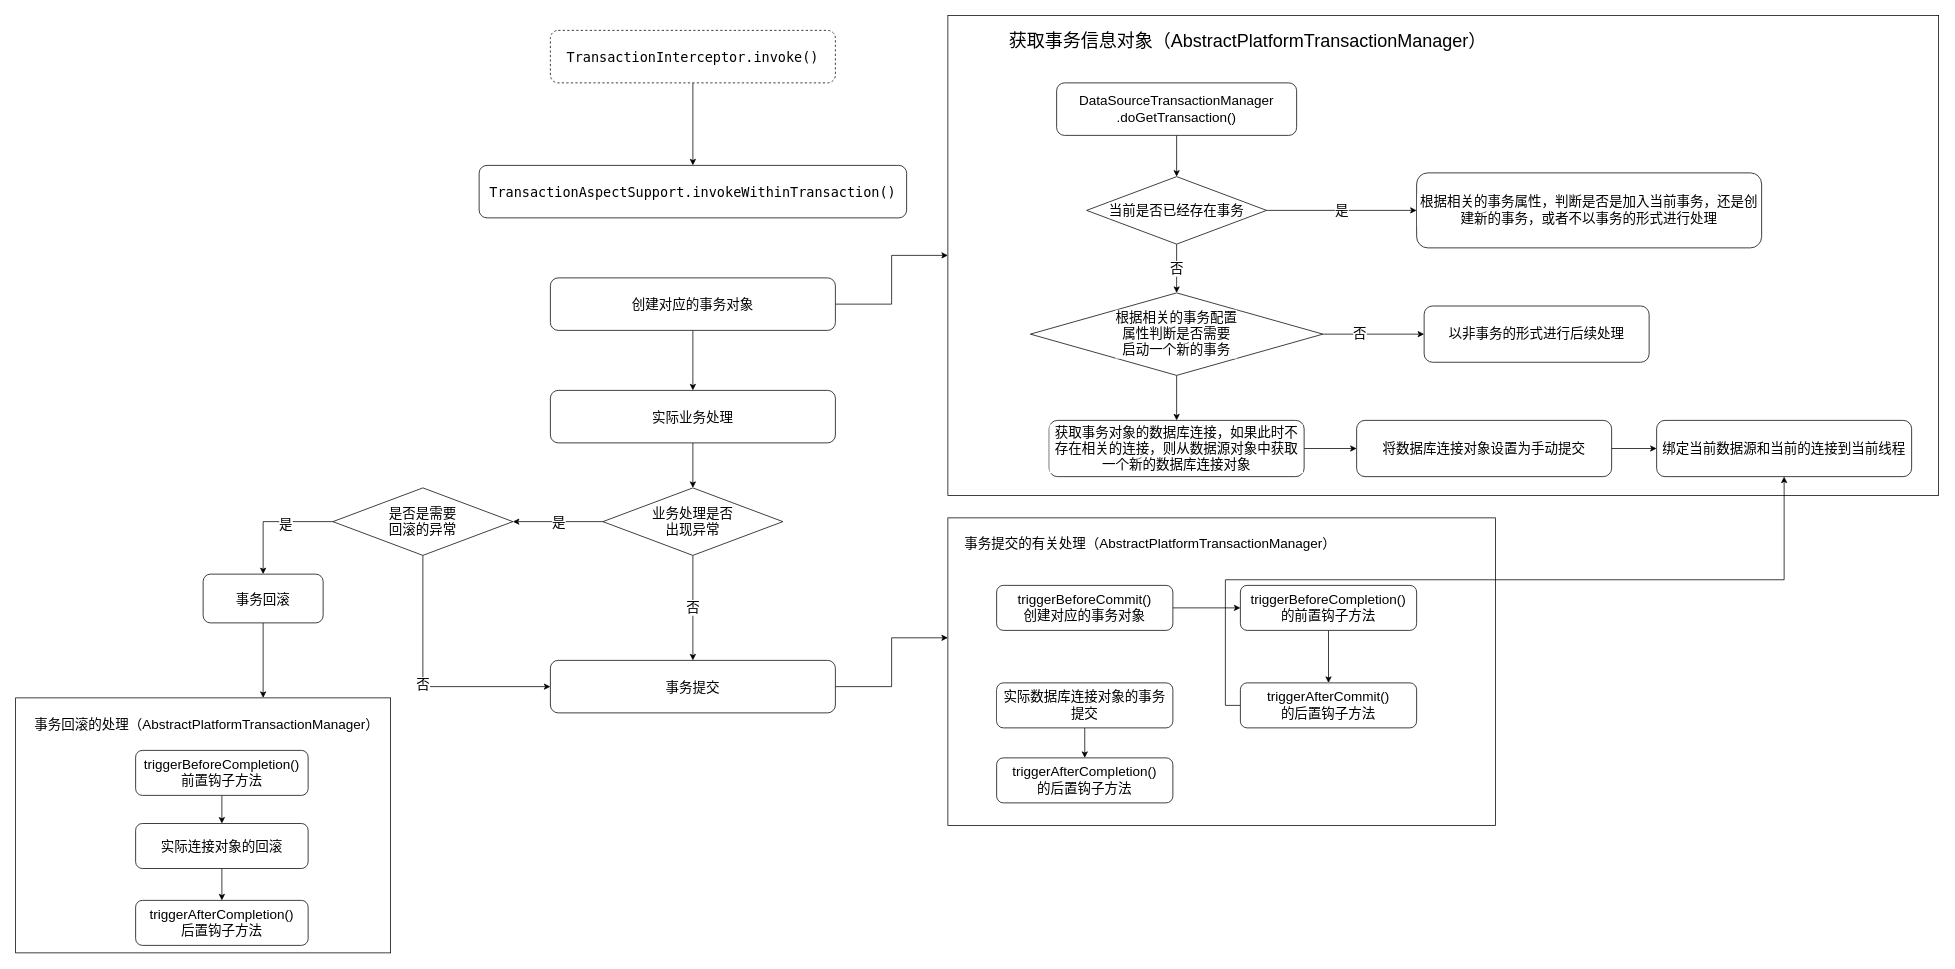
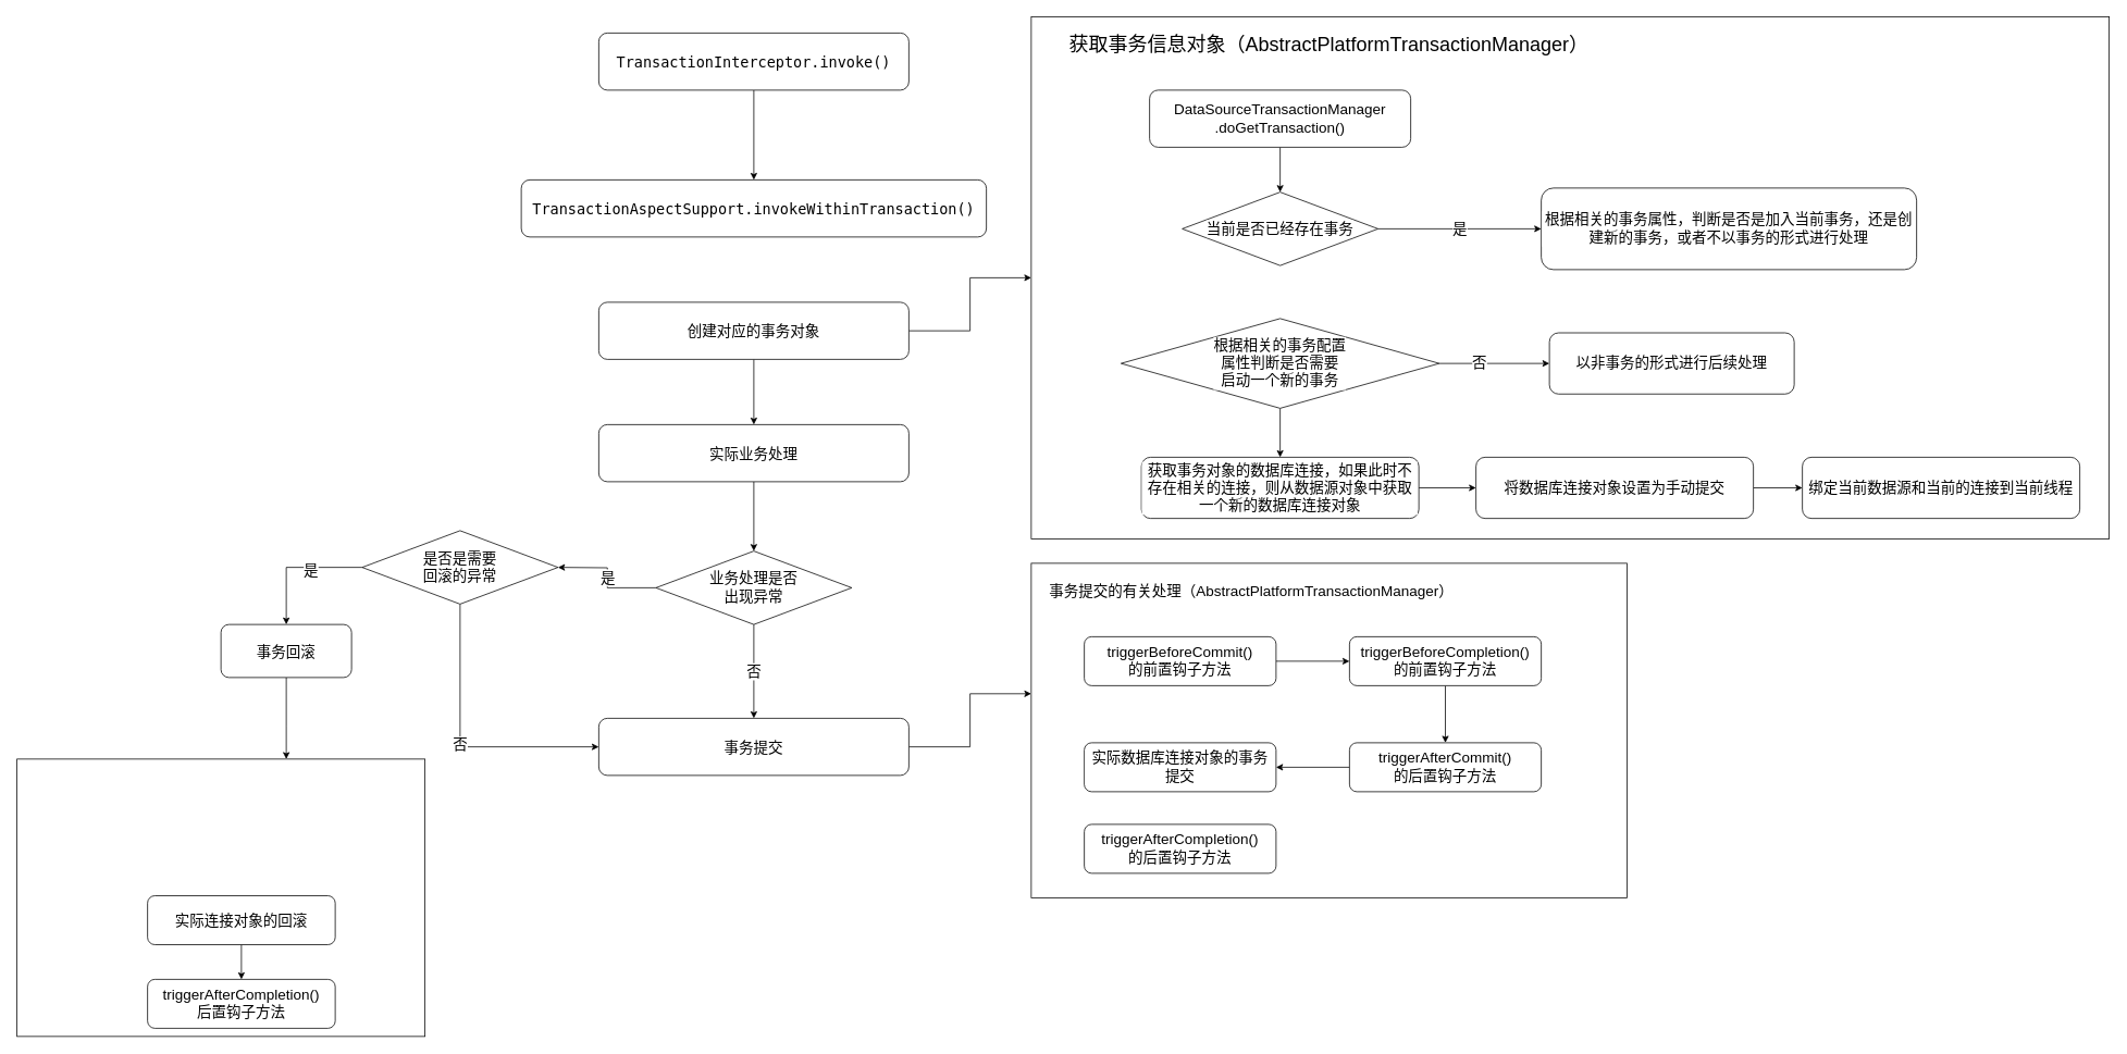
  <mxCell id="0" />
  <mxCell id="1" parent="0" />
  <mxCell id="2" style="edgeStyle=orthogonalEdgeStyle;rounded=0;orthogonalLoop=1;jettySize=auto;html=1;exitX=0.5;exitY=1;exitDx=0;exitDy=0;fontColor=default;" edge="1" parent="1" source="3" target="4"><mxGeometry relative="1" as="geometry" /></mxCell>
- <mxCell id="3" value="&lt;div style=&quot;&quot;&gt;&lt;pre style=&quot;font-family:'JetBrains Mono',monospace;font-size:13.5pt;&quot;&gt;TransactionInterceptor.invoke()&lt;/pre&gt;&lt;/div&gt;" style="rounded=1;whiteSpace=wrap;html=1;fontColor=default;labelBackgroundColor=default;dashed=1;" vertex="1" parent="1"><mxGeometry x="733" y="40" width="380" height="70" as="geometry" /></mxCell>
+ <mxCell id="3" value="&lt;div style=&quot;&quot;&gt;&lt;pre style=&quot;font-family:'JetBrains Mono',monospace;font-size:13.5pt;&quot;&gt;TransactionInterceptor.invoke()&lt;/pre&gt;&lt;/div&gt;" style="rounded=1;whiteSpace=wrap;html=1;fontColor=default;labelBackgroundColor=default;" vertex="1" parent="1"><mxGeometry x="733" y="40" width="380" height="70" as="geometry" /></mxCell>
  <mxCell id="4" value="&lt;div style=&quot;&quot;&gt;&lt;pre style=&quot;font-family:'JetBrains Mono',monospace;font-size:13.5pt;&quot;&gt;TransactionAspectSupport.invokeWithinTransaction()&lt;br&gt;&lt;/pre&gt;&lt;/div&gt;" style="rounded=1;whiteSpace=wrap;html=1;fontColor=default;labelBackgroundColor=default;" vertex="1" parent="1"><mxGeometry x="638" y="220" width="570" height="70" as="geometry" /></mxCell>
  <mxCell id="5" style="edgeStyle=orthogonalEdgeStyle;rounded=0;orthogonalLoop=1;jettySize=auto;html=1;exitX=0.5;exitY=1;exitDx=0;exitDy=0;fontSize=18;fontColor=default;" edge="1" parent="1" source="7" target="25"><mxGeometry relative="1" as="geometry" /></mxCell>
  <mxCell id="6" style="edgeStyle=orthogonalEdgeStyle;rounded=0;orthogonalLoop=1;jettySize=auto;html=1;exitX=1;exitY=0.5;exitDx=0;exitDy=0;entryX=0;entryY=0.5;entryDx=0;entryDy=0;fontSize=24;fontColor=default;" edge="1" parent="1" source="7" target="51"><mxGeometry relative="1" as="geometry" /></mxCell>
  <mxCell id="7" value="&lt;div style=&quot;&quot;&gt;&lt;pre style=&quot;font-family:'JetBrains Mono',monospace;font-size:13.5pt;&quot;&gt;创建对应的事务对象&lt;/pre&gt;&lt;/div&gt;" style="rounded=1;whiteSpace=wrap;html=1;fontColor=default;labelBackgroundColor=default;" vertex="1" parent="1"><mxGeometry x="733" y="370" width="380" height="70" as="geometry" /></mxCell>
  <mxCell id="8" style="edgeStyle=orthogonalEdgeStyle;rounded=0;orthogonalLoop=1;jettySize=auto;html=1;exitX=0.5;exitY=1;exitDx=0;exitDy=0;entryX=0.5;entryY=0;entryDx=0;entryDy=0;fontSize=18;fontColor=default;" edge="1" parent="1" source="9" target="12"><mxGeometry relative="1" as="geometry" /></mxCell>
  <mxCell id="9" value="DataSourceTransactionManager&lt;br style=&quot;font-size: 18px;&quot;&gt;.doGetTransaction()" style="rounded=1;whiteSpace=wrap;html=1;labelBackgroundColor=default;fontColor=default;fontSize=18;" vertex="1" parent="1"><mxGeometry x="1408" y="110" width="320" height="70" as="geometry" /></mxCell>
- <mxCell id="10" value="否" style="edgeStyle=orthogonalEdgeStyle;rounded=0;orthogonalLoop=1;jettySize=auto;html=1;exitX=0.5;exitY=1;exitDx=0;exitDy=0;entryX=0.5;entryY=0;entryDx=0;entryDy=0;fontSize=18;fontColor=default;" edge="1" parent="1" source="12" target="16"><mxGeometry relative="1" as="geometry" /></mxCell>
  <mxCell id="11" value="是" style="edgeStyle=orthogonalEdgeStyle;rounded=0;orthogonalLoop=1;jettySize=auto;html=1;exitX=1;exitY=0.5;exitDx=0;exitDy=0;fontSize=18;fontColor=default;" edge="1" parent="1" source="12" target="17"><mxGeometry relative="1" as="geometry" /></mxCell>
  <mxCell id="12" value="当前是否已经存在事务" style="rhombus;whiteSpace=wrap;html=1;labelBackgroundColor=default;fontSize=18;fontColor=default;" vertex="1" parent="1"><mxGeometry x="1448" y="235" width="240" height="90" as="geometry" /></mxCell>
  <mxCell id="13" style="edgeStyle=orthogonalEdgeStyle;rounded=0;orthogonalLoop=1;jettySize=auto;html=1;exitX=1;exitY=0.5;exitDx=0;exitDy=0;entryX=0;entryY=0.5;entryDx=0;entryDy=0;fontSize=18;fontColor=default;" edge="1" parent="1" source="16" target="18"><mxGeometry relative="1" as="geometry" /></mxCell>
  <mxCell id="14" value="否" style="edgeLabel;html=1;align=center;verticalAlign=middle;resizable=0;points=[];fontSize=18;fontColor=default;" vertex="1" connectable="0" parent="13"><mxGeometry x="-0.296" y="1" relative="1" as="geometry"><mxPoint as="offset" /></mxGeometry></mxCell>
  <mxCell id="15" style="edgeStyle=orthogonalEdgeStyle;rounded=0;orthogonalLoop=1;jettySize=auto;html=1;exitX=0.5;exitY=1;exitDx=0;exitDy=0;entryX=0.5;entryY=0;entryDx=0;entryDy=0;fontSize=18;fontColor=default;" edge="1" parent="1" source="16" target="20"><mxGeometry relative="1" as="geometry" /></mxCell>
  <mxCell id="16" value="根据相关的事务配置&lt;br&gt;属性判断是否需要&lt;br&gt;启动一个新的事务" style="rhombus;whiteSpace=wrap;html=1;labelBackgroundColor=default;fontSize=18;fontColor=default;" vertex="1" parent="1"><mxGeometry x="1373" y="390" width="390" height="110" as="geometry" /></mxCell>
  <mxCell id="17" value="根据相关的事务属性，判断是否是加入当前事务，还是创建新的事务，或者不以事务的形式进行处理" style="rounded=1;whiteSpace=wrap;html=1;labelBackgroundColor=default;fontSize=18;fontColor=default;" vertex="1" parent="1"><mxGeometry x="1888" y="230" width="460" height="100" as="geometry" /></mxCell>
  <mxCell id="18" value="以非事务的形式进行后续处理" style="rounded=1;whiteSpace=wrap;html=1;labelBackgroundColor=default;fontSize=18;fontColor=default;" vertex="1" parent="1"><mxGeometry x="1898" y="407.5" width="300" height="75" as="geometry" /></mxCell>
  <mxCell id="19" style="edgeStyle=orthogonalEdgeStyle;rounded=0;orthogonalLoop=1;jettySize=auto;html=1;exitX=1;exitY=0.5;exitDx=0;exitDy=0;entryX=0;entryY=0.5;entryDx=0;entryDy=0;fontSize=18;fontColor=default;" edge="1" parent="1" source="20" target="22"><mxGeometry relative="1" as="geometry" /></mxCell>
  <mxCell id="20" value="获取事务对象的数据库连接，如果此时不存在相关的连接，则从数据源对象中获取一个新的数据库连接对象" style="rounded=1;whiteSpace=wrap;html=1;labelBackgroundColor=default;fontSize=18;fontColor=default;" vertex="1" parent="1"><mxGeometry x="1398" y="560" width="340" height="75" as="geometry" /></mxCell>
  <mxCell id="21" style="edgeStyle=orthogonalEdgeStyle;rounded=0;orthogonalLoop=1;jettySize=auto;html=1;exitX=1;exitY=0.5;exitDx=0;exitDy=0;fontSize=18;fontColor=default;" edge="1" parent="1" source="22" target="23"><mxGeometry relative="1" as="geometry" /></mxCell>
  <mxCell id="22" value="将数据库连接对象设置为手动提交" style="rounded=1;whiteSpace=wrap;html=1;labelBackgroundColor=default;fontSize=18;fontColor=default;" vertex="1" parent="1"><mxGeometry x="1808" y="560" width="340" height="75" as="geometry" /></mxCell>
  <mxCell id="23" value="绑定当前数据源和当前的连接到当前线程" style="rounded=1;whiteSpace=wrap;html=1;labelBackgroundColor=default;fontSize=18;fontColor=default;" vertex="1" parent="1"><mxGeometry x="2208" y="560" width="340" height="75" as="geometry" /></mxCell>
  <mxCell id="24" style="edgeStyle=orthogonalEdgeStyle;rounded=0;orthogonalLoop=1;jettySize=auto;html=1;exitX=0.5;exitY=1;exitDx=0;exitDy=0;fontSize=18;fontColor=default;" edge="1" parent="1" source="25" target="28"><mxGeometry relative="1" as="geometry" /></mxCell>
  <mxCell id="25" value="&lt;div style=&quot;&quot;&gt;&lt;pre style=&quot;font-family:'JetBrains Mono',monospace;font-size:13.5pt;&quot;&gt;实际业务处理&lt;/pre&gt;&lt;/div&gt;" style="rounded=1;whiteSpace=wrap;html=1;fontColor=default;labelBackgroundColor=default;" vertex="1" parent="1"><mxGeometry x="733" y="520" width="380" height="70" as="geometry" /></mxCell>
  <mxCell id="26" value="是" style="edgeStyle=orthogonalEdgeStyle;rounded=0;orthogonalLoop=1;jettySize=auto;html=1;exitX=0;exitY=0.5;exitDx=0;exitDy=0;fontSize=18;fontColor=default;" edge="1" parent="1" source="28"><mxGeometry relative="1" as="geometry"><mxPoint y="695" as="targetPoint" x="683" /></mxGeometry></mxCell>
  <mxCell id="27" value="否" style="edgeStyle=orthogonalEdgeStyle;rounded=0;orthogonalLoop=1;jettySize=auto;html=1;exitX=0.5;exitY=1;exitDx=0;exitDy=0;fontSize=18;fontColor=default;" edge="1" parent="1" source="28" target="41"><mxGeometry relative="1" as="geometry" /></mxCell>
- <mxCell id="28" value="业务处理是否&lt;br&gt;出现异常" style="rhombus;whiteSpace=wrap;html=1;labelBackgroundColor=default;fontSize=18;fontColor=default;" vertex="1" parent="1"><mxGeometry x="803" y="650" width="240" height="90" as="geometry" /></mxCell>
+ <mxCell id="28" value="业务处理是否&lt;br&gt;出现异常" style="rhombus;whiteSpace=wrap;html=1;labelBackgroundColor=default;fontSize=18;fontColor=default;" vertex="1" parent="1"><mxGeometry x="803" y="675" width="240" height="90" as="geometry" /></mxCell>
  <mxCell id="29" style="edgeStyle=orthogonalEdgeStyle;rounded=0;orthogonalLoop=1;jettySize=auto;html=1;exitX=0;exitY=0.5;exitDx=0;exitDy=0;entryX=0.5;entryY=0;entryDx=0;entryDy=0;fontSize=18;fontColor=default;" edge="1" parent="1" source="32" target="34"><mxGeometry relative="1" as="geometry" /></mxCell>
  <mxCell id="30" value="是" style="edgeLabel;html=1;align=center;verticalAlign=middle;resizable=0;points=[];fontSize=18;fontColor=default;" vertex="1" connectable="0" parent="29"><mxGeometry x="-0.215" y="3" relative="1" as="geometry"><mxPoint as="offset" /></mxGeometry></mxCell>
  <mxCell id="31" value="否" style="edgeStyle=orthogonalEdgeStyle;rounded=0;orthogonalLoop=1;jettySize=auto;html=1;exitX=0.5;exitY=1;exitDx=0;exitDy=0;entryX=0;entryY=0.5;entryDx=0;entryDy=0;fontSize=18;fontColor=default;" edge="1" parent="1" source="32" target="41"><mxGeometry relative="1" as="geometry" /></mxCell>
  <mxCell id="32" value="是否是需要&lt;br&gt;回滚的异常" style="rhombus;whiteSpace=wrap;html=1;labelBackgroundColor=default;fontSize=18;fontColor=default;" vertex="1" parent="1"><mxGeometry x="443" y="650" width="240" height="90" as="geometry" /></mxCell>
  <mxCell id="33" style="edgeStyle=orthogonalEdgeStyle;rounded=0;orthogonalLoop=1;jettySize=auto;html=1;exitX=0.5;exitY=1;exitDx=0;exitDy=0;fontSize=24;fontColor=default;" edge="1" parent="1" source="34" target="53"><mxGeometry relative="1" as="geometry"><Array as="points"><mxPoint x="350" y="890" /><mxPoint x="350" y="890" /></Array></mxGeometry></mxCell>
  <mxCell id="34" value="&lt;div style=&quot;&quot;&gt;&lt;pre style=&quot;font-family:'JetBrains Mono',monospace;font-size:13.5pt;&quot;&gt;事务回滚&lt;/pre&gt;&lt;/div&gt;" style="rounded=1;whiteSpace=wrap;html=1;fontColor=default;labelBackgroundColor=default;" vertex="1" parent="1"><mxGeometry x="270" y="765" width="160" height="65" as="geometry" /></mxCell>
- <mxCell id="35" style="edgeStyle=orthogonalEdgeStyle;rounded=0;orthogonalLoop=1;jettySize=auto;html=1;exitX=0.5;exitY=1;exitDx=0;exitDy=0;entryX=0.5;entryY=0;entryDx=0;entryDy=0;fontSize=18;fontColor=default;" edge="1" parent="1" source="36" target="38"><mxGeometry relative="1" as="geometry" /></mxCell>
- <mxCell id="36" value="triggerBeforeCompletion()&lt;br&gt;前置钩子方法" style="rounded=1;whiteSpace=wrap;html=1;labelBackgroundColor=default;fontSize=18;fontColor=default;" vertex="1" parent="1"><mxGeometry x="180" y="1000" width="230" height="60" as="geometry" /></mxCell>
  <mxCell id="37" style="edgeStyle=orthogonalEdgeStyle;rounded=0;orthogonalLoop=1;jettySize=auto;html=1;exitX=0.5;exitY=1;exitDx=0;exitDy=0;fontSize=18;fontColor=default;" edge="1" parent="1" source="38" target="39"><mxGeometry relative="1" as="geometry" /></mxCell>
  <mxCell id="38" value="实际连接对象的回滚" style="rounded=1;whiteSpace=wrap;html=1;labelBackgroundColor=default;fontSize=18;fontColor=default;" vertex="1" parent="1"><mxGeometry x="180" y="1097.5" width="230" height="60" as="geometry" /></mxCell>
  <mxCell id="39" value="triggerAfterCompletion()&lt;br&gt;后置钩子方法" style="rounded=1;whiteSpace=wrap;html=1;labelBackgroundColor=default;fontSize=18;fontColor=default;" vertex="1" parent="1"><mxGeometry x="180" y="1200" width="230" height="60" as="geometry" /></mxCell>
  <mxCell id="40" style="edgeStyle=orthogonalEdgeStyle;rounded=0;orthogonalLoop=1;jettySize=auto;html=1;exitX=1;exitY=0.5;exitDx=0;exitDy=0;entryX=0;entryY=0.39;entryDx=0;entryDy=0;entryPerimeter=0;fontSize=18;fontColor=default;" edge="1" parent="1" source="41" target="55"><mxGeometry relative="1" as="geometry" /></mxCell>
  <mxCell id="41" value="&lt;div style=&quot;&quot;&gt;&lt;pre style=&quot;font-family:'JetBrains Mono',monospace;font-size:13.5pt;&quot;&gt;事务提交&lt;/pre&gt;&lt;/div&gt;" style="rounded=1;whiteSpace=wrap;html=1;fontColor=default;labelBackgroundColor=default;" vertex="1" parent="1"><mxGeometry x="733" y="880" width="380" height="70" as="geometry" /></mxCell>
  <mxCell id="42" style="edgeStyle=orthogonalEdgeStyle;rounded=0;orthogonalLoop=1;jettySize=auto;html=1;exitX=1;exitY=0.5;exitDx=0;exitDy=0;entryX=0;entryY=0.5;entryDx=0;entryDy=0;fontSize=18;fontColor=default;" edge="1" parent="1" source="43" target="45"><mxGeometry relative="1" as="geometry" /></mxCell>
- <mxCell id="43" value="triggerBeforeCommit()&lt;br&gt;创建对应的事务对象" style="rounded=1;whiteSpace=wrap;html=1;labelBackgroundColor=default;fontSize=18;fontColor=default;" vertex="1" parent="1"><mxGeometry x="1328" y="780" width="235" height="60" as="geometry" /></mxCell>
+ <mxCell id="43" value="triggerBeforeCommit()&lt;br&gt;的前置钩子方法" style="rounded=1;whiteSpace=wrap;html=1;labelBackgroundColor=default;fontSize=18;fontColor=default;" vertex="1" parent="1"><mxGeometry x="1328" y="780" width="235" height="60" as="geometry" /></mxCell>
  <mxCell id="44" style="edgeStyle=orthogonalEdgeStyle;rounded=0;orthogonalLoop=1;jettySize=auto;html=1;exitX=0.5;exitY=1;exitDx=0;exitDy=0;entryX=0.5;entryY=0;entryDx=0;entryDy=0;fontSize=18;fontColor=default;" edge="1" parent="1" source="45" target="49"><mxGeometry relative="1" as="geometry" /></mxCell>
  <mxCell id="45" value="triggerBeforeCompletion()&lt;br&gt;的前置钩子方法" style="rounded=1;whiteSpace=wrap;html=1;labelBackgroundColor=default;fontSize=18;fontColor=default;" vertex="1" parent="1"><mxGeometry x="1653" y="780" width="235" height="60" as="geometry" /></mxCell>
- <mxCell id="46" style="edgeStyle=orthogonalEdgeStyle;rounded=0;orthogonalLoop=1;jettySize=auto;html=1;exitX=0.5;exitY=1;exitDx=0;exitDy=0;entryX=0.5;entryY=0;entryDx=0;entryDy=0;fontSize=18;fontColor=default;" edge="1" parent="1" source="47" target="50"><mxGeometry relative="1" as="geometry" /></mxCell>
  <mxCell id="47" value="实际数据库连接对象的事务提交" style="rounded=1;whiteSpace=wrap;html=1;labelBackgroundColor=default;fontSize=18;fontColor=default;" vertex="1" parent="1"><mxGeometry x="1328" y="910" width="235" height="60" as="geometry" /></mxCell>
- <mxCell id="48" style="edgeStyle=orthogonalEdgeStyle;rounded=0;orthogonalLoop=1;jettySize=auto;html=1;exitX=0;exitY=0.5;exitDx=0;exitDy=0;fontSize=18;fontColor=default;" edge="1" parent="1" source="49" target="23"><mxGeometry relative="1" as="geometry" /></mxCell>
+ <mxCell id="48" style="edgeStyle=orthogonalEdgeStyle;rounded=0;orthogonalLoop=1;jettySize=auto;html=1;exitX=0;exitY=0.5;exitDx=0;exitDy=0;entryX=1;entryY=0.5;entryDx=0;entryDy=0;fontSize=18;fontColor=default;" edge="1" parent="1" source="49" target="47"><mxGeometry relative="1" as="geometry" /></mxCell>
  <mxCell id="49" value="triggerAfterCommit()&lt;br&gt;的后置钩子方法" style="rounded=1;whiteSpace=wrap;html=1;labelBackgroundColor=default;fontSize=18;fontColor=default;" vertex="1" parent="1"><mxGeometry x="1653" y="910" width="235" height="60" as="geometry" /></mxCell>
  <mxCell id="50" value="triggerAfterCompletion()&lt;br&gt;的后置钩子方法" style="rounded=1;whiteSpace=wrap;html=1;labelBackgroundColor=default;fontSize=18;fontColor=default;" vertex="1" parent="1"><mxGeometry x="1328" y="1010" width="235" height="60" as="geometry" /></mxCell>
  <mxCell id="51" value="&lt;h1&gt;&lt;br&gt;&lt;/h1&gt;" style="text;html=1;strokeColor=default;fillColor=none;spacing=5;spacingTop=-20;whiteSpace=wrap;overflow=hidden;rounded=0;labelBackgroundColor=default;fontSize=18;fontColor=default;" vertex="1" parent="1"><mxGeometry x="1263" y="20" width="1321" height="640" as="geometry" /></mxCell>
- <mxCell id="52" value="获取事务信息对象（AbstractPlatformTransactionManager）" style="text;html=1;strokeColor=none;fillColor=none;align=center;verticalAlign=middle;whiteSpace=wrap;rounded=0;labelBackgroundColor=default;fontSize=24;fontColor=default;" vertex="1" parent="1"><mxGeometry x="1318" y="30" width="690" height="50" as="geometry" /></mxCell>
+ <mxCell id="52" value="获取事务信息对象（AbstractPlatformTransactionManager）" style="text;html=1;strokeColor=none;fillColor=none;align=center;verticalAlign=middle;whiteSpace=wrap;rounded=0;labelBackgroundColor=default;fontSize=24;fontColor=default;" vertex="1" parent="1"><mxGeometry x="1283" y="30" width="690" height="50" as="geometry" /></mxCell>
  <mxCell id="53" value="&lt;h1&gt;&lt;br&gt;&lt;/h1&gt;" style="text;html=1;strokeColor=default;fillColor=none;spacing=5;spacingTop=-20;whiteSpace=wrap;overflow=hidden;rounded=0;labelBackgroundColor=default;fontSize=24;fontColor=default;" vertex="1" parent="1"><mxGeometry x="20" y="930" width="500" height="340" as="geometry" /></mxCell>
- <mxCell id="54" value="事务回滚的处理（AbstractPlatformTransactionManager）" style="text;html=1;strokeColor=none;fillColor=none;align=center;verticalAlign=middle;whiteSpace=wrap;rounded=0;labelBackgroundColor=default;fontSize=18;fontColor=default;" vertex="1" parent="1"><mxGeometry x="30" y="932.5" width="490" height="67.5" as="geometry" /></mxCell>
  <mxCell id="55" value="&lt;h1&gt;&lt;br&gt;&lt;/h1&gt;" style="text;html=1;strokeColor=default;fillColor=none;spacing=5;spacingTop=-20;whiteSpace=wrap;overflow=hidden;rounded=0;labelBackgroundColor=default;fontSize=18;fontColor=default;" vertex="1" parent="1"><mxGeometry x="1263" y="690" width="730" height="410" as="geometry" /></mxCell>
  <mxCell id="56" value="事务提交的有关处理（AbstractPlatformTransactionManager）" style="text;html=1;strokeColor=none;fillColor=none;align=center;verticalAlign=middle;whiteSpace=wrap;rounded=0;labelBackgroundColor=default;fontSize=18;fontColor=default;" vertex="1" parent="1"><mxGeometry x="1273" y="700" width="520" height="50" as="geometry" /></mxCell>
